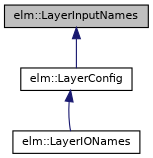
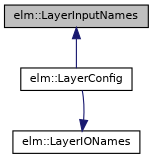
  digraph {
    node [color=black fillcolor=white fontname=Helvetica fontsize=10 shape=record style=filled]
    edge [color=midnightblue dir=back fontname=Helvetica fontsize=10 labelfontname=Helvetica labelfontsize=10 style=solid]
    n1 [fillcolor=grey75 fontcolor=black height=0.2 label="elm::LayerInputNames" width=0.4]
    n2 [height=0.2 label="elm::LayerConfig" width=0.4]
    n3 [height=0.2 label="elm::LayerIONames" width=0.4]
    n1 -> n2
-   n2 -> n3
+   n3 -> n2
  }
